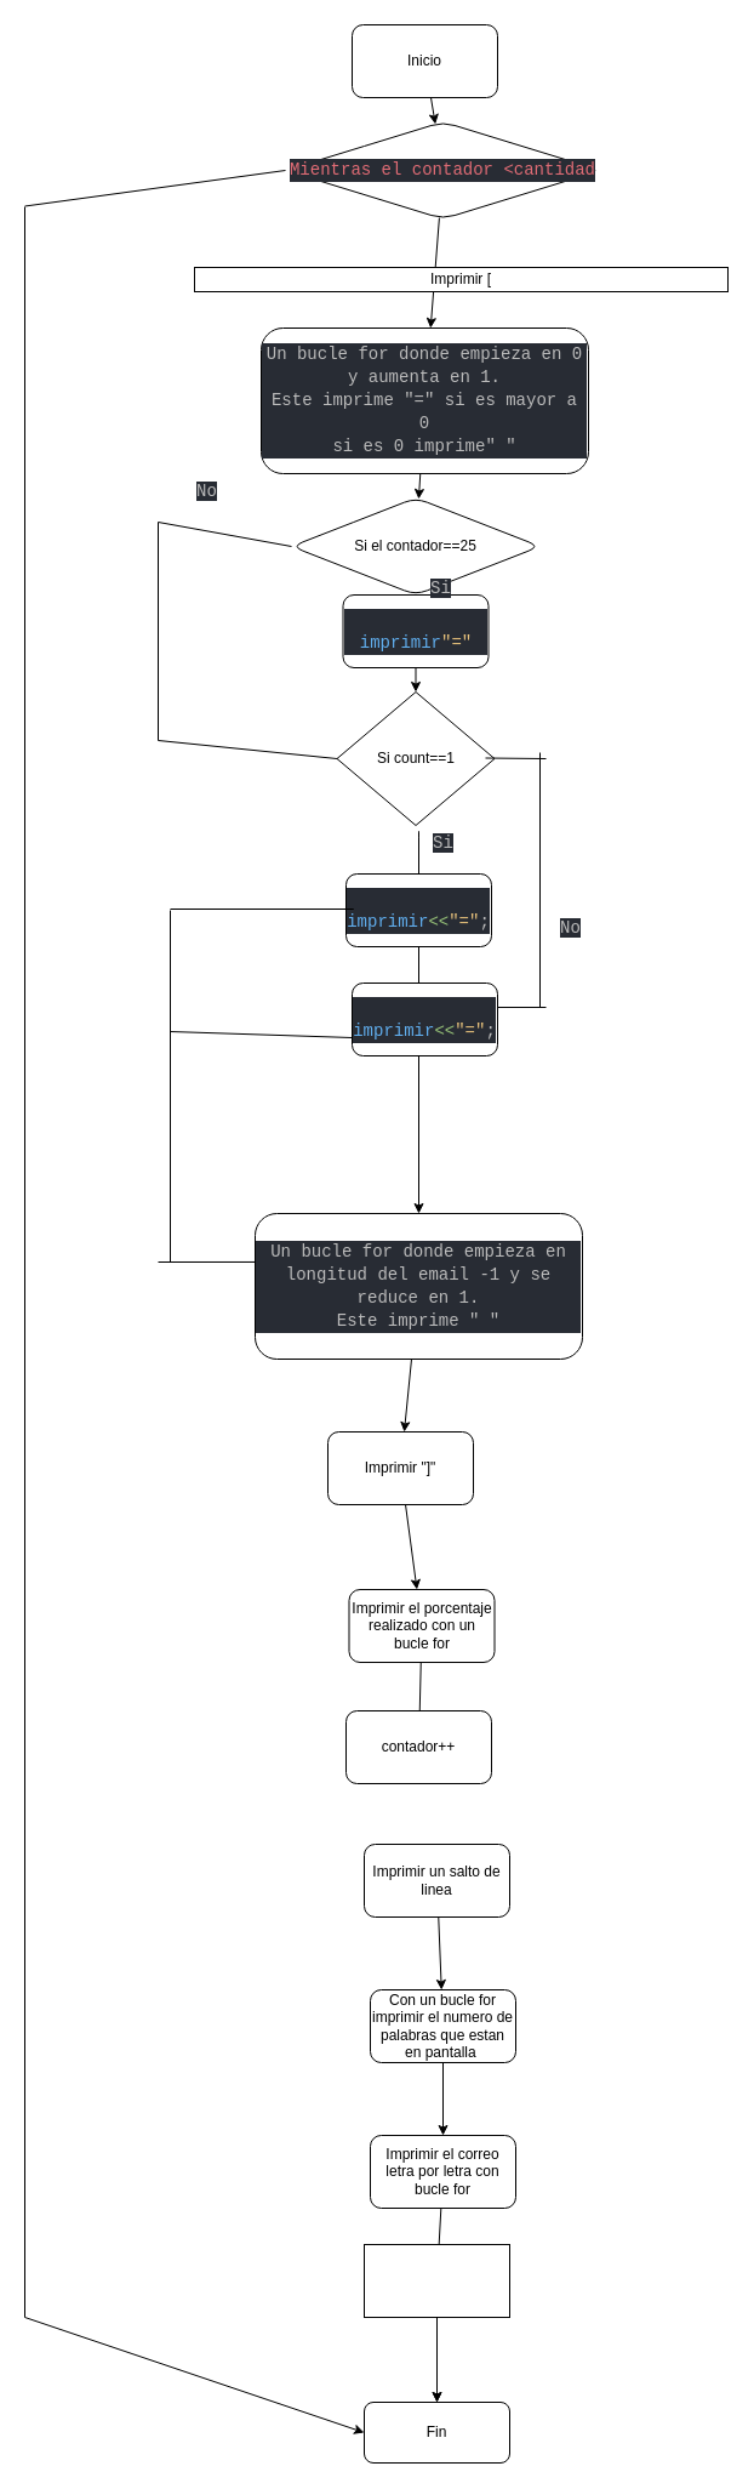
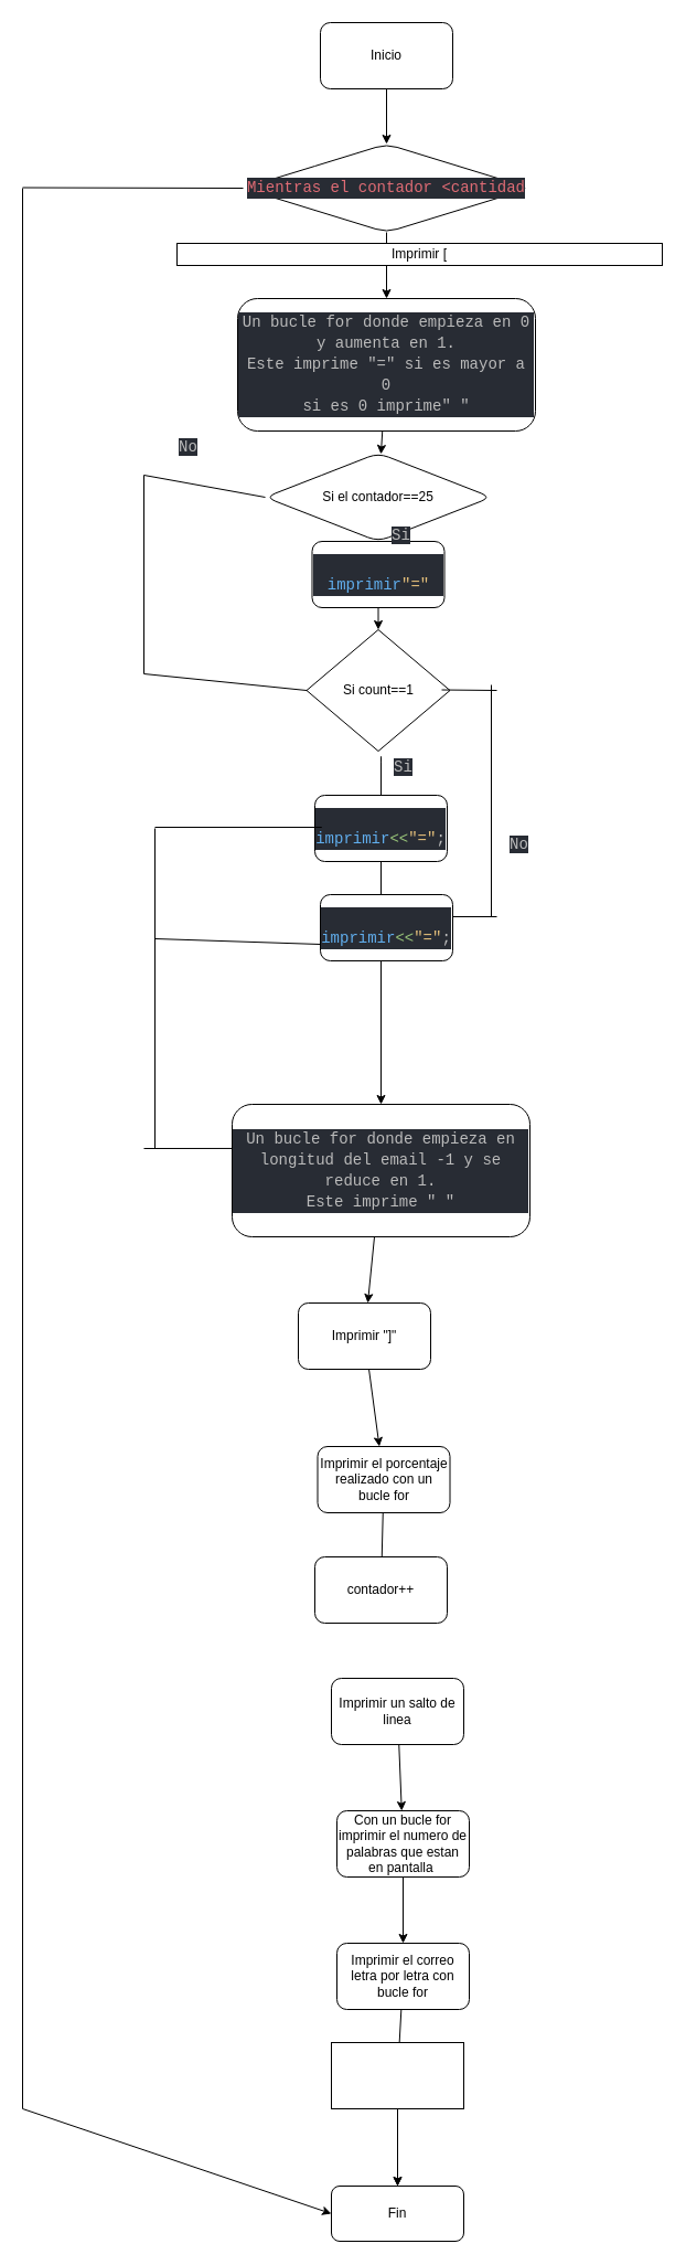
  <mxCell id="0" />
  <mxCell id="1" parent="0" />
  <mxCell id="2" value="" style="edgeStyle=none;html=1;" parent="1" source="3" target="5" edge="1"><mxGeometry relative="1" as="geometry" /></mxCell>
  <mxCell id="3" value="Inicio" style="rounded=1;whiteSpace=wrap;html=1;" parent="1" vertex="1"><mxGeometry x="290" y="20" width="120" height="60" as="geometry" /></mxCell>
  <mxCell id="4" value="" style="edgeStyle=none;html=1;" parent="1" source="5" target="7" edge="1"><mxGeometry relative="1" as="geometry" /></mxCell>
- <mxCell id="5" value="&lt;div style=&quot;background-color: rgb(40 , 44 , 52) ; font-family: &amp;#34;consolas&amp;#34; , &amp;#34;courier new&amp;#34; , monospace ; font-size: 14px ; line-height: 19px&quot;&gt;&lt;font color=&quot;#e06c75&quot;&gt;Mientras el contador &amp;lt;cantidad&lt;/font&gt;&lt;/div&gt;" style="rhombus;whiteSpace=wrap;html=1;rounded=1;" parent="1" vertex="1"><mxGeometry x="235" y="100" width="260" height="80" as="geometry" /></mxCell>
+ <mxCell id="5" value="&lt;div style=&quot;background-color: rgb(40 , 44 , 52) ; font-family: &amp;#34;consolas&amp;#34; , &amp;#34;courier new&amp;#34; , monospace ; font-size: 14px ; line-height: 19px&quot;&gt;&lt;font color=&quot;#e06c75&quot;&gt;Mientras el contador &amp;lt;cantidad&lt;/font&gt;&lt;/div&gt;" style="rhombus;whiteSpace=wrap;html=1;rounded=1;" parent="1" vertex="1"><mxGeometry x="220" y="130" width="260" height="80" as="geometry" /></mxCell>
  <mxCell id="6" value="" style="edgeStyle=none;html=1;" parent="1" source="7" target="9" edge="1"><mxGeometry relative="1" as="geometry" /></mxCell>
  <mxCell id="7" value="&lt;div style=&quot;color: rgb(187 , 187 , 187) ; background-color: rgb(40 , 44 , 52) ; font-family: &amp;#34;consolas&amp;#34; , &amp;#34;courier new&amp;#34; , monospace ; font-size: 14px ; line-height: 19px&quot;&gt;&lt;div&gt;Un bucle for donde empieza en 0 y aumenta en 1.&lt;/div&gt;&lt;div&gt;Este imprime &quot;=&quot; si es mayor a 0&lt;/div&gt;&lt;div&gt;si es 0 imprime&quot; &quot;&lt;/div&gt;&lt;/div&gt;" style="whiteSpace=wrap;html=1;rounded=1;" parent="1" vertex="1"><mxGeometry x="215" y="270" width="270" height="120" as="geometry" /></mxCell>
  <mxCell id="8" value="" style="edgeStyle=none;html=1;" parent="1" source="9" target="11" edge="1"><mxGeometry relative="1" as="geometry" /></mxCell>
  <mxCell id="9" value="Si el contador==25" style="rhombus;whiteSpace=wrap;html=1;rounded=1;" parent="1" vertex="1"><mxGeometry x="240" y="410" width="205" height="80" as="geometry" /></mxCell>
  <mxCell id="10" value="" style="edgeStyle=none;html=1;" edge="1" parent="1" source="11" target="38"><mxGeometry relative="1" as="geometry" /></mxCell>
  <mxCell id="11" value="&lt;div style=&quot;background-color: rgb(40 , 44 , 52) ; font-family: &amp;#34;consolas&amp;#34; , &amp;#34;courier new&amp;#34; , monospace ; font-size: 14px ; line-height: 19px&quot;&gt;&lt;span style=&quot;color: rgb(187 , 187 , 187)&quot;&gt;&amp;nbsp; &amp;nbsp; &amp;nbsp; &amp;nbsp; &lt;/span&gt;&lt;font color=&quot;#61afef&quot;&gt;imprimir&lt;/font&gt;&lt;span style=&quot;color: rgb(229 , 192 , 123)&quot;&gt;&quot;=&quot;&lt;/span&gt;&lt;/div&gt;" style="whiteSpace=wrap;html=1;rounded=1;" parent="1" vertex="1"><mxGeometry x="282.5" y="490" width="120" height="60" as="geometry" /></mxCell>
  <mxCell id="12" value="" style="endArrow=none;html=1;exitX=0;exitY=0.5;exitDx=0;exitDy=0;" parent="1" source="9" edge="1"><mxGeometry width="50" height="50" relative="1" as="geometry"><mxPoint x="340" y="410" as="sourcePoint" /><mxPoint x="130" y="430" as="targetPoint" /></mxGeometry></mxCell>
  <mxCell id="13" value="" style="endArrow=none;html=1;" parent="1" edge="1"><mxGeometry width="50" height="50" relative="1" as="geometry"><mxPoint x="130" y="610" as="sourcePoint" /><mxPoint x="130" y="430" as="targetPoint" /></mxGeometry></mxCell>
  <mxCell id="14" value="" style="endArrow=none;html=1;exitX=0;exitY=0.5;exitDx=0;exitDy=0;" parent="1" edge="1" source="38"><mxGeometry width="50" height="50" relative="1" as="geometry"><mxPoint x="280" y="610" as="sourcePoint" /><mxPoint x="130" y="610" as="targetPoint" /></mxGeometry></mxCell>
  <mxCell id="15" value="" style="edgeStyle=none;html=1;entryX=0.5;entryY=0;entryDx=0;entryDy=0;" parent="1" source="16" target="21" edge="1"><mxGeometry relative="1" as="geometry"><mxPoint x="345" y="760" as="targetPoint" /><Array as="points"><mxPoint x="345" y="680" /></Array></mxGeometry></mxCell>
  <mxCell id="16" value="&lt;div style=&quot;background-color: rgb(40 , 44 , 52) ; font-family: &amp;#34;consolas&amp;#34; , &amp;#34;courier new&amp;#34; , monospace ; font-size: 14px ; line-height: 19px&quot;&gt;&lt;div style=&quot;font-family: &amp;#34;consolas&amp;#34; , &amp;#34;courier new&amp;#34; , monospace ; line-height: 19px&quot;&gt;&lt;font color=&quot;#bbbbbb&quot;&gt;&amp;nbsp; &amp;nbsp; &amp;nbsp; &amp;nbsp; &amp;nbsp; &amp;nbsp; &lt;/font&gt;&lt;font color=&quot;#61afef&quot;&gt;imprimir&lt;/font&gt;&lt;span style=&quot;color: rgb(152 , 195 , 121)&quot;&gt;&amp;lt;&amp;lt;&lt;/span&gt;&lt;span style=&quot;color: rgb(229 , 192 , 123)&quot;&gt;&quot;=&quot;&lt;/span&gt;&lt;font color=&quot;#bbbbbb&quot;&gt;;&lt;/font&gt;&lt;/div&gt;&lt;/div&gt;" style="whiteSpace=wrap;html=1;rounded=1;" parent="1" vertex="1"><mxGeometry x="285" y="720" width="120" height="60" as="geometry" /></mxCell>
  <mxCell id="17" value="&lt;span style=&quot;color: rgb(187 , 187 , 187) ; font-family: &amp;#34;consolas&amp;#34; , &amp;#34;courier new&amp;#34; , monospace ; font-size: 14px ; font-style: normal ; font-weight: 400 ; letter-spacing: normal ; text-align: center ; text-indent: 0px ; text-transform: none ; word-spacing: 0px ; background-color: rgb(40 , 44 , 52) ; display: inline ; float: none&quot;&gt;Si&lt;/span&gt;" style="text;whiteSpace=wrap;html=1;" parent="1" vertex="1"><mxGeometry x="352.5" y="470" width="50" height="30" as="geometry" /></mxCell>
  <mxCell id="18" value="&lt;span style=&quot;color: rgb(187 , 187 , 187) ; font-family: &amp;#34;consolas&amp;#34; , &amp;#34;courier new&amp;#34; , monospace ; font-size: 14px ; font-style: normal ; font-weight: 400 ; letter-spacing: normal ; text-align: center ; text-indent: 0px ; text-transform: none ; word-spacing: 0px ; background-color: rgb(40 , 44 , 52) ; display: inline ; float: none&quot;&gt;No&lt;/span&gt;" style="text;whiteSpace=wrap;html=1;" parent="1" vertex="1"><mxGeometry x="160" y="390" width="50" height="30" as="geometry" /></mxCell>
  <mxCell id="19" value="" style="endArrow=none;html=1;" parent="1" edge="1"><mxGeometry width="50" height="50" relative="1" as="geometry"><mxPoint x="450" y="830" as="sourcePoint" /><mxPoint x="410" y="830" as="targetPoint" /></mxGeometry></mxCell>
  <mxCell id="20" value="" style="edgeStyle=none;html=1;" parent="1" source="21" target="23" edge="1"><mxGeometry relative="1" as="geometry" /></mxCell>
  <mxCell id="21" value="&lt;div style=&quot;color: rgb(187 , 187 , 187) ; background-color: rgb(40 , 44 , 52) ; font-family: &amp;#34;consolas&amp;#34; , &amp;#34;courier new&amp;#34; , monospace ; font-size: 14px ; line-height: 19px&quot;&gt;&lt;div&gt;Un bucle for donde empieza en longitud del email -1 y se reduce en 1.&lt;/div&gt;&lt;div&gt;Este imprime &quot; &quot;&lt;/div&gt;&lt;/div&gt;" style="whiteSpace=wrap;html=1;rounded=1;" parent="1" vertex="1"><mxGeometry x="210" y="1000" width="270" height="120" as="geometry" /></mxCell>
  <mxCell id="22" value="" style="edgeStyle=none;html=1;" parent="1" source="23" target="25" edge="1"><mxGeometry relative="1" as="geometry" /></mxCell>
  <mxCell id="23" value="Imprimir &quot;]&quot;" style="whiteSpace=wrap;html=1;rounded=1;" parent="1" vertex="1"><mxGeometry x="270" y="1180" width="120" height="60" as="geometry" /></mxCell>
  <mxCell id="24" value="" style="edgeStyle=none;html=1;endArrow=none;" parent="1" source="25" target="26" edge="1"><mxGeometry relative="1" as="geometry" /></mxCell>
  <mxCell id="25" value="Imprimir el porcentaje realizado con un bucle for" style="whiteSpace=wrap;html=1;rounded=1;" parent="1" vertex="1"><mxGeometry x="287.5" y="1310" width="120" height="60" as="geometry" /></mxCell>
  <mxCell id="26" value="contador++" style="whiteSpace=wrap;html=1;rounded=1;" parent="1" vertex="1"><mxGeometry x="285" y="1410" width="120" height="60" as="geometry" /></mxCell>
  <mxCell id="27" value="" style="edgeStyle=none;html=1;" parent="1" source="28" target="30" edge="1"><mxGeometry relative="1" as="geometry" /></mxCell>
  <mxCell id="28" value="Imprimir un salto de linea" style="whiteSpace=wrap;html=1;rounded=1;" parent="1" vertex="1"><mxGeometry x="300" y="1520" width="120" height="60" as="geometry" /></mxCell>
  <mxCell id="29" value="" style="edgeStyle=none;html=1;" parent="1" source="30" target="32" edge="1"><mxGeometry relative="1" as="geometry" /></mxCell>
  <mxCell id="30" value="Con un bucle for imprimir el numero de palabras que estan en pantalla&amp;nbsp;" style="whiteSpace=wrap;html=1;rounded=1;" parent="1" vertex="1"><mxGeometry x="305" y="1640" width="120" height="60" as="geometry" /></mxCell>
  <mxCell id="31" value="" style="edgeStyle=none;html=1;startArrow=none;" edge="1" parent="1" source="50" target="36"><mxGeometry relative="1" as="geometry" /></mxCell>
  <mxCell id="32" value="Imprimir el correo letra por letra con bucle for" style="whiteSpace=wrap;html=1;rounded=1;" parent="1" vertex="1"><mxGeometry x="305" y="1760" width="120" height="60" as="geometry" /></mxCell>
  <mxCell id="33" value="" style="endArrow=none;html=1;" parent="1" edge="1"><mxGeometry width="50" height="50" relative="1" as="geometry"><mxPoint x="20" y="1910" as="sourcePoint" /><mxPoint x="20" y="170" as="targetPoint" /></mxGeometry></mxCell>
  <mxCell id="34" value="" style="endArrow=none;html=1;" parent="1" edge="1"><mxGeometry width="50" height="50" relative="1" as="geometry"><mxPoint x="340" y="1650" as="sourcePoint" /><mxPoint x="340" y="1650" as="targetPoint" /></mxGeometry></mxCell>
  <mxCell id="35" value="" style="endArrow=classic;html=1;entryX=0;entryY=0.5;entryDx=0;entryDy=0;" parent="1" edge="1" target="36"><mxGeometry width="50" height="50" relative="1" as="geometry"><mxPoint x="20" y="1910" as="sourcePoint" /><mxPoint x="317.5" y="1810" as="targetPoint" /></mxGeometry></mxCell>
  <mxCell id="36" value="Fin" style="rounded=1;whiteSpace=wrap;html=1;" parent="1" vertex="1"><mxGeometry x="300" y="1980" width="120" height="50" as="geometry" /></mxCell>
  <mxCell id="37" value="" style="endArrow=none;html=1;exitX=0;exitY=0.5;exitDx=0;exitDy=0;" parent="1" source="5" edge="1"><mxGeometry width="50" height="50" relative="1" as="geometry"><mxPoint x="130" y="169.5" as="sourcePoint" /><mxPoint x="20" y="169.5" as="targetPoint" /></mxGeometry></mxCell>
  <mxCell id="38" value="Si count==1" style="rhombus;whiteSpace=wrap;html=1;" vertex="1" parent="1"><mxGeometry x="277.5" y="570" width="130" height="110" as="geometry" /></mxCell>
  <mxCell id="39" value="&lt;span style=&quot;color: rgb(187 , 187 , 187) ; font-family: &amp;#34;consolas&amp;#34; , &amp;#34;courier new&amp;#34; , monospace ; font-size: 14px ; font-style: normal ; font-weight: 400 ; letter-spacing: normal ; text-align: center ; text-indent: 0px ; text-transform: none ; word-spacing: 0px ; background-color: rgb(40 , 44 , 52) ; display: inline ; float: none&quot;&gt;Si&lt;/span&gt;" style="text;whiteSpace=wrap;html=1;" vertex="1" parent="1"><mxGeometry x="355" y="680" width="50" height="30" as="geometry" /></mxCell>
  <mxCell id="40" value="&lt;span style=&quot;color: rgb(187 , 187 , 187) ; font-family: &amp;#34;consolas&amp;#34; , &amp;#34;courier new&amp;#34; , monospace ; font-size: 14px ; font-style: normal ; font-weight: 400 ; letter-spacing: normal ; text-align: center ; text-indent: 0px ; text-transform: none ; word-spacing: 0px ; background-color: rgb(40 , 44 , 52) ; display: inline ; float: none&quot;&gt;No&lt;/span&gt;" style="text;whiteSpace=wrap;html=1;" vertex="1" parent="1"><mxGeometry x="460" y="750" width="50" height="30" as="geometry" /></mxCell>
  <mxCell id="41" value="" style="endArrow=none;html=1;" edge="1" parent="1"><mxGeometry width="50" height="50" relative="1" as="geometry"><mxPoint x="445" y="830" as="sourcePoint" /><mxPoint x="445" y="620" as="targetPoint" /></mxGeometry></mxCell>
  <mxCell id="42" value="" style="endArrow=none;html=1;" edge="1" parent="1"><mxGeometry width="50" height="50" relative="1" as="geometry"><mxPoint x="450" y="625" as="sourcePoint" /><mxPoint x="400" y="624.5" as="targetPoint" /></mxGeometry></mxCell>
  <mxCell id="43" value="&lt;div style=&quot;background-color: rgb(40 , 44 , 52) ; font-family: &amp;#34;consolas&amp;#34; , &amp;#34;courier new&amp;#34; , monospace ; font-size: 14px ; line-height: 19px&quot;&gt;&lt;div style=&quot;font-family: &amp;#34;consolas&amp;#34; , &amp;#34;courier new&amp;#34; , monospace ; line-height: 19px&quot;&gt;&lt;font color=&quot;#bbbbbb&quot;&gt;&amp;nbsp; &amp;nbsp; &amp;nbsp; &amp;nbsp; &amp;nbsp; &amp;nbsp; &lt;/font&gt;&lt;font color=&quot;#61afef&quot;&gt;imprimir&lt;/font&gt;&lt;span style=&quot;color: rgb(152 , 195 , 121)&quot;&gt;&amp;lt;&amp;lt;&lt;/span&gt;&lt;span style=&quot;color: rgb(229 , 192 , 123)&quot;&gt;&quot;=&quot;&lt;/span&gt;&lt;font color=&quot;#bbbbbb&quot;&gt;;&lt;/font&gt;&lt;/div&gt;&lt;/div&gt;" style="whiteSpace=wrap;html=1;rounded=1;" vertex="1" parent="1"><mxGeometry x="290" y="810" width="120" height="60" as="geometry" /></mxCell>
  <mxCell id="44" value="" style="endArrow=none;html=1;" edge="1" parent="1"><mxGeometry width="50" height="50" relative="1" as="geometry"><mxPoint x="291.25" y="749" as="sourcePoint" /><mxPoint x="140" y="749" as="targetPoint" /></mxGeometry></mxCell>
  <mxCell id="45" value="" style="endArrow=none;html=1;" edge="1" parent="1"><mxGeometry width="50" height="50" relative="1" as="geometry"><mxPoint x="140" y="1040" as="sourcePoint" /><mxPoint x="140" y="750" as="targetPoint" /></mxGeometry></mxCell>
  <mxCell id="46" value="" style="endArrow=none;html=1;exitX=0;exitY=0.75;exitDx=0;exitDy=0;" edge="1" parent="1" source="43"><mxGeometry width="50" height="50" relative="1" as="geometry"><mxPoint x="190" y="850.5" as="sourcePoint" /><mxPoint x="140" y="850" as="targetPoint" /></mxGeometry></mxCell>
  <mxCell id="47" value="Imprimir [" style="rounded=0;whiteSpace=wrap;html=1;" vertex="1" parent="1"><mxGeometry x="160" y="220" width="440" height="20" as="geometry" /></mxCell>
  <mxCell id="48" value="" style="endArrow=none;html=1;exitX=0;exitY=0.333;exitDx=0;exitDy=0;exitPerimeter=0;" edge="1" parent="1" source="21"><mxGeometry width="50" height="50" relative="1" as="geometry"><mxPoint x="180" y="1040.5" as="sourcePoint" /><mxPoint x="130" y="1040" as="targetPoint" /></mxGeometry></mxCell>
  <mxCell id="49" value="" style="edgeStyle=none;html=1;" edge="1" parent="1" source="50" target="36"><mxGeometry relative="1" as="geometry" /></mxCell>
  <mxCell id="50" value="" style="rounded=0;whiteSpace=wrap;html=1;" vertex="1" parent="1"><mxGeometry x="300" y="1850" width="120" height="60" as="geometry" /></mxCell>
  <mxCell id="51" value="" style="edgeStyle=none;html=1;endArrow=none;" edge="1" parent="1" source="32" target="50"><mxGeometry relative="1" as="geometry"><mxPoint x="364.302" y="1820" as="sourcePoint" /><mxPoint x="360.581" y="1980" as="targetPoint" /></mxGeometry></mxCell>
